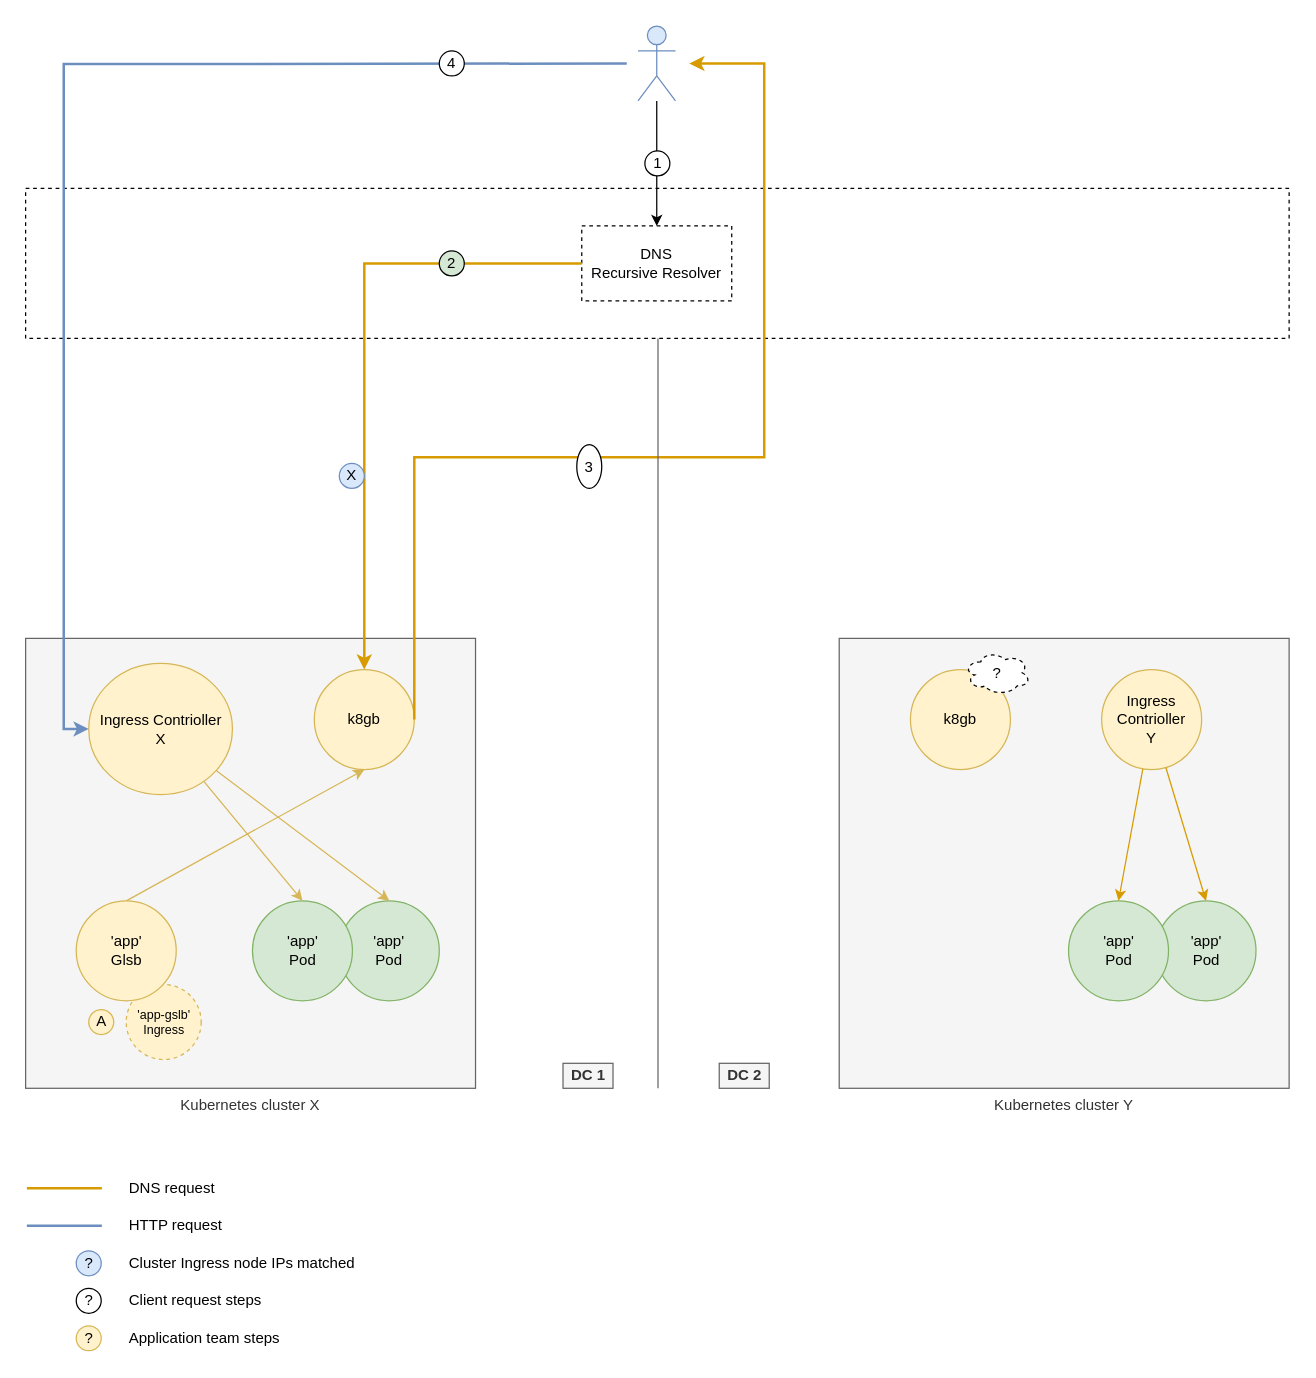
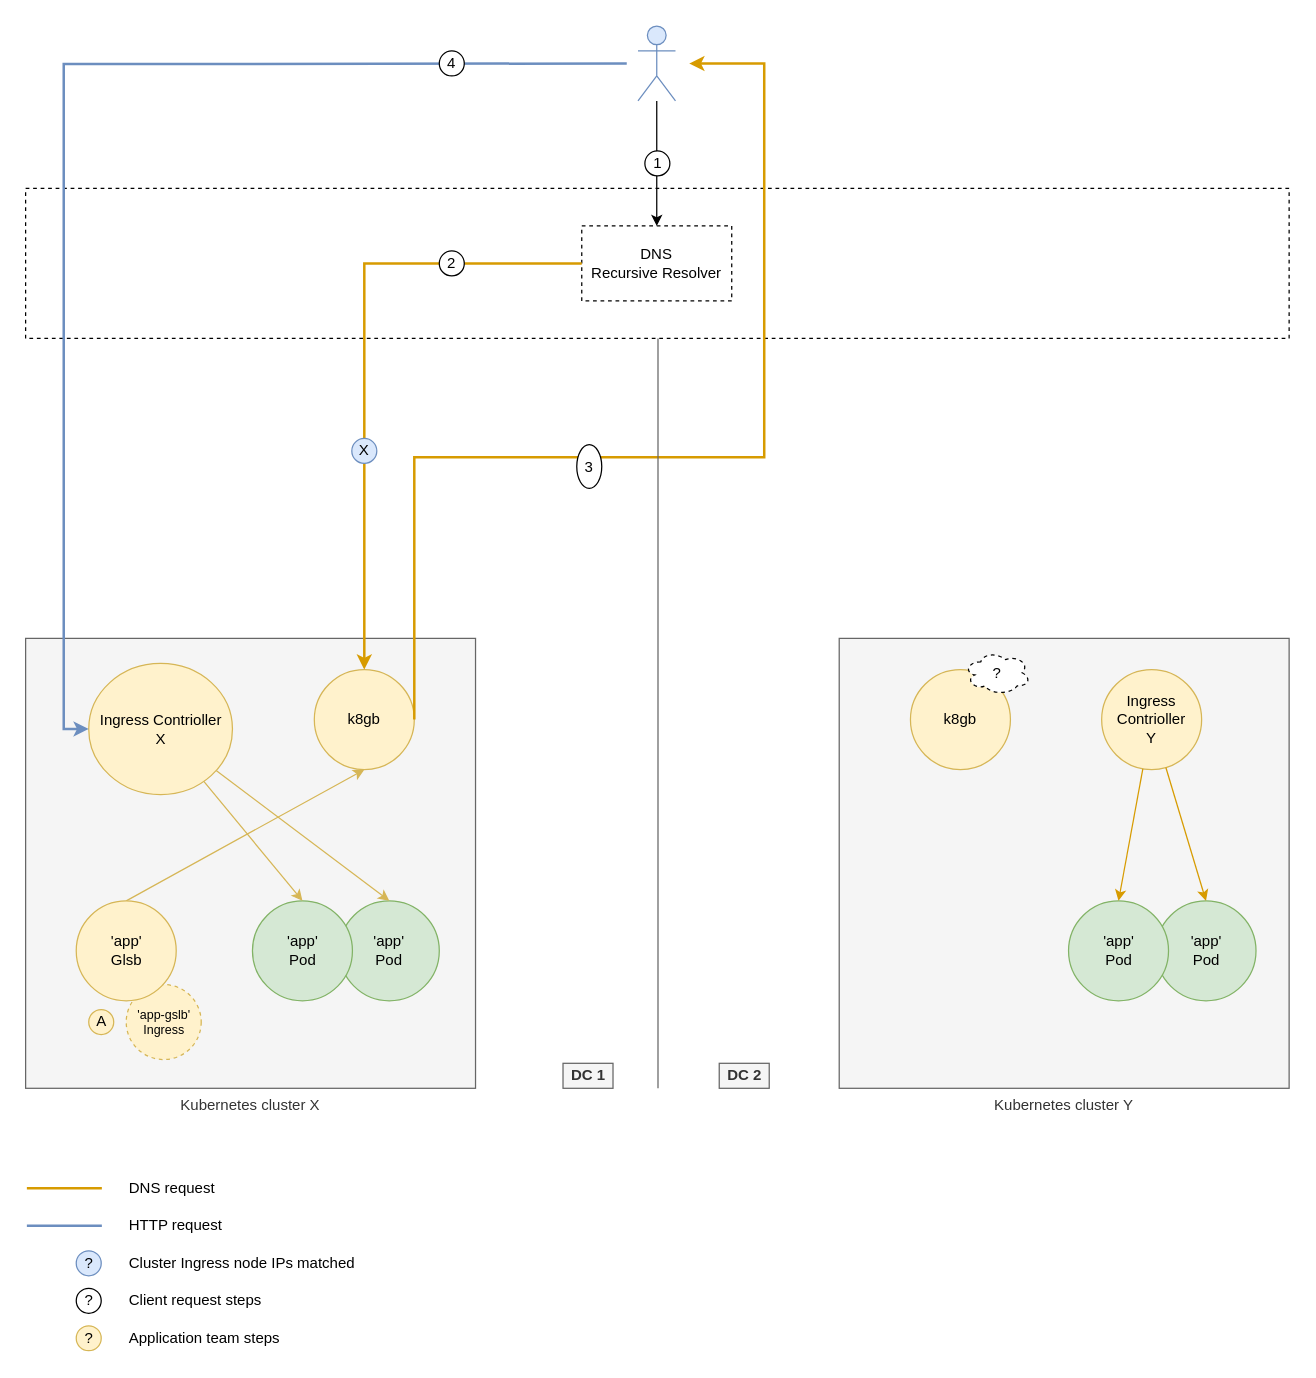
  <mxCell id="0" />
  <mxCell id="1" parent="0" />
  <mxCell id="2" value="" style="rounded=0;whiteSpace=wrap;html=1;dashed=1;" parent="1" vertex="1"><mxGeometry x="20" y="150" width="1011" height="120" as="geometry" /></mxCell>
  <mxCell id="3" style="edgeStyle=orthogonalEdgeStyle;rounded=0;orthogonalLoop=1;jettySize=auto;html=1;entryX=0.5;entryY=0;entryDx=0;entryDy=0;" parent="1" source="4" target="5" edge="1"><mxGeometry relative="1" as="geometry" /></mxCell>
  <mxCell id="4" value="" style="shape=umlActor;verticalLabelPosition=bottom;labelBackgroundColor=#ffffff;verticalAlign=top;html=1;outlineConnect=0;fillColor=#dae8fc;strokeColor=#6c8ebf;" parent="1" vertex="1"><mxGeometry x="510" y="20" width="30" height="60" as="geometry" /></mxCell>
  <mxCell id="5" value="DNS&lt;br&gt;Recursive Resolver" style="rounded=0;whiteSpace=wrap;html=1;dashed=1;" parent="1" vertex="1"><mxGeometry x="465" y="180" width="120" height="60" as="geometry" /></mxCell>
  <mxCell id="6" value="1" style="ellipse;whiteSpace=wrap;html=1;aspect=fixed;" parent="1" vertex="1"><mxGeometry x="515.5" y="120" width="20" height="20" as="geometry" /></mxCell>
  <mxCell id="7" value="Kubernetes cluster X" style="rounded=0;whiteSpace=wrap;html=1;fillColor=#f5f5f5;strokeColor=#666666;fontColor=#333333;labelPosition=center;verticalLabelPosition=bottom;align=center;verticalAlign=top;" parent="1" vertex="1"><mxGeometry x="20" y="510" width="360" height="360" as="geometry" /></mxCell>
  <mxCell id="8" value="Ingress Contrioller&lt;br&gt;X" style="ellipse;whiteSpace=wrap;html=1;aspect=fixed;fillColor=#fff2cc;strokeColor=#d6b656;" parent="1" vertex="1"><mxGeometry x="70.5" y="530" width="115" height="105" as="geometry" /></mxCell>
  <mxCell id="9" value="'app'&lt;br&gt;Pod" style="ellipse;whiteSpace=wrap;html=1;aspect=fixed;fillColor=#d5e8d4;strokeColor=#82b366;" parent="1" vertex="1"><mxGeometry x="271" y="720" width="80" height="80" as="geometry" /></mxCell>
  <mxCell id="10" style="edgeStyle=none;rounded=0;orthogonalLoop=1;jettySize=auto;html=1;entryX=0.5;entryY=0;entryDx=0;entryDy=0;fillColor=#fff2cc;strokeColor=#d6b656;" parent="1" source="8" target="9" edge="1"><mxGeometry relative="1" as="geometry" /></mxCell>
  <mxCell id="11" value="'app'&lt;br&gt;Pod" style="ellipse;whiteSpace=wrap;html=1;aspect=fixed;fillColor=#d5e8d4;strokeColor=#82b366;" parent="1" vertex="1"><mxGeometry x="201.5" y="720" width="80" height="80" as="geometry" /></mxCell>
  <mxCell id="12" style="rounded=0;orthogonalLoop=1;jettySize=auto;html=1;entryX=0.5;entryY=0;entryDx=0;entryDy=0;fillColor=#fff2cc;strokeColor=#d6b656;" parent="1" source="8" target="11" edge="1"><mxGeometry relative="1" as="geometry" /></mxCell>
  <mxCell id="13" value="k8gb" style="ellipse;whiteSpace=wrap;html=1;aspect=fixed;fillColor=#fff2cc;strokeColor=#d6b656;" parent="1" vertex="1"><mxGeometry x="251" y="535" width="80" height="80" as="geometry" /></mxCell>
  <mxCell id="14" style="edgeStyle=none;rounded=0;orthogonalLoop=1;jettySize=auto;html=1;exitX=1;exitY=0.5;exitDx=0;exitDy=0;dashed=1;" parent="1" edge="1"><mxGeometry relative="1" as="geometry"><mxPoint x="381" y="365" as="sourcePoint" /><mxPoint x="381" y="365" as="targetPoint" /></mxGeometry></mxCell>
  <mxCell id="15" style="edgeStyle=orthogonalEdgeStyle;rounded=0;orthogonalLoop=1;jettySize=auto;html=1;entryX=0;entryY=0.5;entryDx=0;entryDy=0;fillColor=#dae8fc;strokeColor=#6c8ebf;strokeWidth=2;" parent="1" target="8" edge="1"><mxGeometry relative="1" as="geometry"><mxPoint x="501" y="50" as="sourcePoint" /></mxGeometry></mxCell>
  <mxCell id="16" style="edgeStyle=orthogonalEdgeStyle;rounded=0;orthogonalLoop=1;jettySize=auto;html=1;exitX=1;exitY=0.5;exitDx=0;exitDy=0;fillColor=#ffe6cc;strokeColor=#d79b00;strokeWidth=2;" parent="1" source="13" edge="1"><mxGeometry relative="1" as="geometry"><mxPoint x="304.999" y="365.333" as="sourcePoint" /><mxPoint x="551" y="50" as="targetPoint" /><Array as="points"><mxPoint x="611" y="365" /><mxPoint x="611" y="50" /></Array></mxGeometry></mxCell>
  <mxCell id="17" value="4" style="ellipse;whiteSpace=wrap;html=1;aspect=fixed;fillColor=#FFFFFF;" parent="1" vertex="1"><mxGeometry x="351" y="40" width="20" height="20" as="geometry" /></mxCell>
  <mxCell id="18" value="" style="endArrow=none;html=1;strokeWidth=1;fillColor=#f5f5f5;strokeColor=#666666;rounded=0;" parent="1" edge="1"><mxGeometry width="50" height="50" relative="1" as="geometry"><mxPoint x="526" y="870" as="sourcePoint" /><mxPoint x="526" y="270" as="targetPoint" /></mxGeometry></mxCell>
  <mxCell id="19" value="DC 1" style="text;html=1;resizable=0;points=[];autosize=1;align=center;verticalAlign=top;spacingTop=-4;fontStyle=1;fillColor=#f5f5f5;strokeColor=#666666;fontColor=#333333;" parent="1" vertex="1"><mxGeometry x="450" y="850" width="40" height="20" as="geometry" /></mxCell>
  <mxCell id="20" value="DC 2" style="text;html=1;resizable=0;points=[];autosize=1;align=center;verticalAlign=top;spacingTop=-4;fontStyle=1;fillColor=#f5f5f5;strokeColor=#666666;fontColor=#333333;" parent="1" vertex="1"><mxGeometry x="575" y="850" width="40" height="20" as="geometry" /></mxCell>
  <mxCell id="21" value="3" style="ellipse;whiteSpace=wrap;html=1;aspect=fixed;fillColor=#FFFFFF;" parent="1" vertex="1"><mxGeometry x="461" y="355" width="20" height="35" as="geometry" /></mxCell>
  <mxCell id="22" value="A" style="ellipse;whiteSpace=wrap;html=1;aspect=fixed;fillColor=#fff2cc;strokeColor=#d6b656;" parent="1" vertex="1"><mxGeometry x="70.5" y="807" width="20" height="20" as="geometry" /></mxCell>
  <mxCell id="23" value="'app-gslb'&lt;br style=&quot;font-size: 10px;&quot;&gt;Ingress" style="ellipse;whiteSpace=wrap;html=1;aspect=fixed;fillColor=#fff2cc;strokeColor=#d6b656;fontSize=10;dashed=1;" parent="1" vertex="1"><mxGeometry x="100.5" y="787" width="60" height="60" as="geometry" /></mxCell>
  <mxCell id="24" style="edgeStyle=none;rounded=0;orthogonalLoop=1;jettySize=auto;html=1;exitX=0.5;exitY=0;exitDx=0;exitDy=0;entryX=0.5;entryY=1;entryDx=0;entryDy=0;strokeWidth=1;fontSize=10;fillColor=#fff2cc;strokeColor=#d6b656;" parent="1" source="25" target="13" edge="1"><mxGeometry relative="1" as="geometry" /></mxCell>
  <mxCell id="25" value="'app'&lt;br&gt;Glsb" style="ellipse;whiteSpace=wrap;html=1;aspect=fixed;fillColor=#fff2cc;strokeColor=#d6b656;" parent="1" vertex="1"><mxGeometry x="60.5" y="720" width="80" height="80" as="geometry" /></mxCell>
  <mxCell id="26" value="Kubernetes cluster Y" style="rounded=0;whiteSpace=wrap;html=1;fillColor=#f5f5f5;strokeColor=#666666;fontColor=#333333;labelPosition=center;verticalLabelPosition=bottom;align=center;verticalAlign=top;" parent="1" vertex="1"><mxGeometry x="671" y="510" width="360" height="360" as="geometry" /></mxCell>
  <mxCell id="27" value="Ingress Contrioller&lt;br&gt;Y" style="ellipse;whiteSpace=wrap;html=1;aspect=fixed;fillColor=#fff2cc;strokeColor=#d6b656;" parent="1" vertex="1"><mxGeometry x="881" y="535" width="80" height="80" as="geometry" /></mxCell>
  <mxCell id="28" value="'app'&lt;br&gt;Pod" style="ellipse;whiteSpace=wrap;html=1;aspect=fixed;fillColor=#d5e8d4;strokeColor=#82b366;" parent="1" vertex="1"><mxGeometry x="924.5" y="720" width="80" height="80" as="geometry" /></mxCell>
  <mxCell id="29" style="edgeStyle=none;rounded=0;orthogonalLoop=1;jettySize=auto;html=1;entryX=0.5;entryY=0;entryDx=0;entryDy=0;fillColor=#ffe6cc;strokeColor=#d79b00;" parent="1" source="27" target="28" edge="1"><mxGeometry relative="1" as="geometry" /></mxCell>
  <mxCell id="30" value="'app'&lt;br&gt;Pod" style="ellipse;whiteSpace=wrap;html=1;aspect=fixed;fillColor=#d5e8d4;strokeColor=#82b366;" parent="1" vertex="1"><mxGeometry x="854.5" y="720" width="80" height="80" as="geometry" /></mxCell>
  <mxCell id="31" style="rounded=0;orthogonalLoop=1;jettySize=auto;html=1;entryX=0.5;entryY=0;entryDx=0;entryDy=0;fillColor=#ffe6cc;strokeColor=#d79b00;" parent="1" source="27" target="30" edge="1"><mxGeometry relative="1" as="geometry" /></mxCell>
  <mxCell id="32" value="" style="group" parent="1" vertex="1" connectable="0"><mxGeometry x="21" y="970" width="201" height="20" as="geometry" /></mxCell>
  <mxCell id="33" value="" style="endArrow=none;html=1;fillColor=#dae8fc;strokeColor=#6c8ebf;strokeWidth=2;" parent="32" edge="1"><mxGeometry width="50" height="50" relative="1" as="geometry"><mxPoint y="10" as="sourcePoint" /><mxPoint x="60" y="10" as="targetPoint" /></mxGeometry></mxCell>
  <mxCell id="34" value="HTTP request" style="text;html=1;strokeColor=none;fillColor=none;align=left;verticalAlign=middle;whiteSpace=wrap;rounded=0;" parent="32" vertex="1"><mxGeometry x="80" width="121" height="20" as="geometry" /></mxCell>
  <mxCell id="35" value="" style="group" parent="1" vertex="1" connectable="0"><mxGeometry x="21" y="940" width="201" height="20" as="geometry" /></mxCell>
  <mxCell id="36" value="" style="endArrow=none;html=1;fillColor=#ffe6cc;strokeColor=#d79b00;strokeWidth=2;" parent="35" edge="1"><mxGeometry width="50" height="50" relative="1" as="geometry"><mxPoint y="10" as="sourcePoint" /><mxPoint x="60" y="10" as="targetPoint" /></mxGeometry></mxCell>
  <mxCell id="37" value="DNS request" style="text;html=1;strokeColor=none;fillColor=none;align=left;verticalAlign=middle;whiteSpace=wrap;rounded=0;" parent="35" vertex="1"><mxGeometry x="80" width="121" height="20" as="geometry" /></mxCell>
  <mxCell id="38" value="" style="group" parent="1" vertex="1" connectable="0"><mxGeometry x="60.5" y="1000" width="240.5" height="20" as="geometry" /></mxCell>
  <mxCell id="39" value="?" style="ellipse;whiteSpace=wrap;html=1;aspect=fixed;fillColor=#dae8fc;strokeColor=#6c8ebf;" parent="38" vertex="1"><mxGeometry width="20" height="20" as="geometry" /></mxCell>
  <mxCell id="40" value="Cluster Ingress node IPs matched" style="text;html=1;strokeColor=none;fillColor=none;align=left;verticalAlign=middle;whiteSpace=wrap;rounded=0;" parent="38" vertex="1"><mxGeometry x="40.5" width="200" height="20" as="geometry" /></mxCell>
  <mxCell id="41" value="" style="group" parent="1" vertex="1" connectable="0"><mxGeometry x="60.5" y="1030" width="240.5" height="20" as="geometry" /></mxCell>
  <mxCell id="42" value="?" style="ellipse;whiteSpace=wrap;html=1;aspect=fixed;fillColor=#FFFFFF;" parent="41" vertex="1"><mxGeometry width="20" height="20" as="geometry" /></mxCell>
  <mxCell id="43" value="Client request steps" style="text;html=1;strokeColor=none;fillColor=none;align=left;verticalAlign=middle;whiteSpace=wrap;rounded=0;" parent="41" vertex="1"><mxGeometry x="40.5" width="200" height="20" as="geometry" /></mxCell>
  <mxCell id="44" value="" style="group" parent="1" vertex="1" connectable="0"><mxGeometry x="60.5" y="1060" width="240.5" height="20" as="geometry" /></mxCell>
  <mxCell id="45" value="?" style="ellipse;whiteSpace=wrap;html=1;aspect=fixed;fillColor=#fff2cc;strokeColor=#d6b656;" parent="44" vertex="1"><mxGeometry width="20" height="20" as="geometry" /></mxCell>
  <mxCell id="46" value="Application team steps" style="text;html=1;strokeColor=none;fillColor=none;align=left;verticalAlign=middle;whiteSpace=wrap;rounded=0;" parent="44" vertex="1"><mxGeometry x="40.5" width="200" height="20" as="geometry" /></mxCell>
  <mxCell id="47" value="k8gb" style="ellipse;whiteSpace=wrap;html=1;aspect=fixed;fillColor=#fff2cc;strokeColor=#d6b656;" parent="1" vertex="1"><mxGeometry x="728" y="535" width="80" height="80" as="geometry" /></mxCell>
  <mxCell id="48" value="?" style="ellipse;shape=cloud;whiteSpace=wrap;html=1;dashed=1;" parent="1" vertex="1"><mxGeometry x="771" y="520" width="53" height="35" as="geometry" /></mxCell>
  <mxCell id="49" style="edgeStyle=orthogonalEdgeStyle;rounded=0;orthogonalLoop=1;jettySize=auto;html=1;entryX=0.5;entryY=0;entryDx=0;entryDy=0;fillColor=#ffe6cc;strokeColor=#d79b00;strokeWidth=2;" edge="1" parent="1" source="5" target="13"><mxGeometry relative="1" as="geometry"><mxPoint x="291" y="535" as="targetPoint" /><Array as="points"><mxPoint x="291" y="210" /></Array><mxPoint x="465" y="210" as="sourcePoint" /></mxGeometry></mxCell>
- <mxCell id="50" value="2" style="ellipse;whiteSpace=wrap;html=1;aspect=fixed;fillColor=#d5e8d4;" parent="1" vertex="1"><mxGeometry x="351" y="200" width="20" height="20" as="geometry" /></mxCell>
- <mxCell id="51" value="X" style="ellipse;whiteSpace=wrap;html=1;aspect=fixed;fillColor=#dae8fc;strokeColor=#6c8ebf;" parent="1" vertex="1"><mxGeometry x="271" y="370" width="20" height="20" as="geometry" /></mxCell>
+ <mxCell id="50" value="2" style="ellipse;whiteSpace=wrap;html=1;aspect=fixed;fillColor=#FFFFFF;" parent="1" vertex="1"><mxGeometry x="351" y="200" width="20" height="20" as="geometry" /></mxCell>
+ <mxCell id="51" value="X" style="ellipse;whiteSpace=wrap;html=1;aspect=fixed;fillColor=#dae8fc;strokeColor=#6c8ebf;" parent="1" vertex="1"><mxGeometry x="281" y="350" width="20" height="20" as="geometry" /></mxCell>
